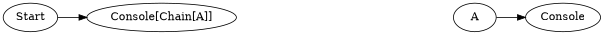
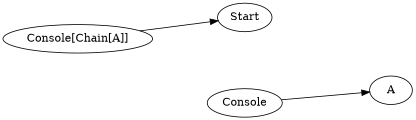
  digraph {
    rankdir=LR
    n1 [label="Console[Chain[A]]"]
    Start
    n3 [label="Chain[A]" style=invis]
    n4 [label=Console]
    A
    n1 -> n3 [label=eval style=invis]
-   Start -> n1
+   n1 -> Start
    n3 -> A [label=evalChain style=invis]
-   A -> n4
+   n4 -> A
  }
